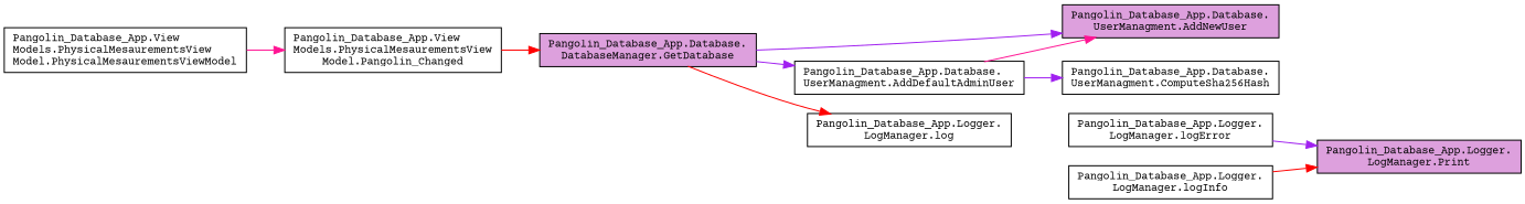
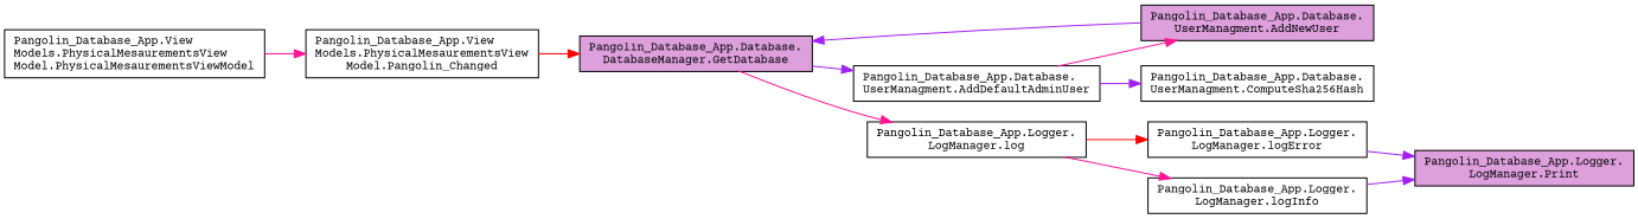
  digraph {
    fontname="Courier Prime"
    rankdir=LR
    node [color=black fillcolor=white fontname="Courier Prime" fontsize=10 shape=record style=filled]
    edge [color=deeppink fontname="Courier Prime" fontsize=10 labelfontname=Helvetica labelfontsize=10 style=solid]
    n1 [fontcolor=black height=0.2 label="Pangolin_Database_App.View\lModels.PhysicalMesaurementsView\lModel.PhysicalMesaurementsViewModel" width=0.4]
    n2 [height=0.2 label="Pangolin_Database_App.View\lModels.PhysicalMesaurementsView\lModel.Pangolin_Changed" width=0.4]
    n3 [fillcolor=plum height=0.2 label="Pangolin_Database_App.Database.\lDatabaseManager.GetDatabase" width=0.4]
    n4 [height=0.2 label="Pangolin_Database_App.Database.\lUserManagment.AddDefaultAdminUser" width=0.4]
    n5 [height=0.2 label="Pangolin_Database_App.Logger.\lLogManager.log" width=0.4]
    n6 [fillcolor=plum height=0.2 label="Pangolin_Database_App.Database.\lUserManagment.AddNewUser" width=0.4]
    n7 [height=0.2 label="Pangolin_Database_App.Database.\lUserManagment.ComputeSha256Hash" width=0.4]
    n8 [height=0.2 label="Pangolin_Database_App.Logger.\lLogManager.logError" width=0.4]
    n9 [height=0.2 label="Pangolin_Database_App.Logger.\lLogManager.logInfo" width=0.4]
    n10 [fillcolor=plum height=0.2 label="Pangolin_Database_App.Logger.\lLogManager.Print" width=0.4]
    n1 -> n2
    n2 -> n3 [color=red]
    n3 -> n4 [color=purple]
-   n3 -> n5 [color=red]
+   n3 -> n5
    n4 -> n6
    n4 -> n7 [color=purple]
-   n3 -> n6 [color=purple]
+   n5 -> n8 [color=red]
+   n5 -> n9
+   n6 -> n3 [color=purple]
    n8 -> n10 [color=purple]
-   n9 -> n10 [color=red]
+   n9 -> n10 [color=purple]
  }
